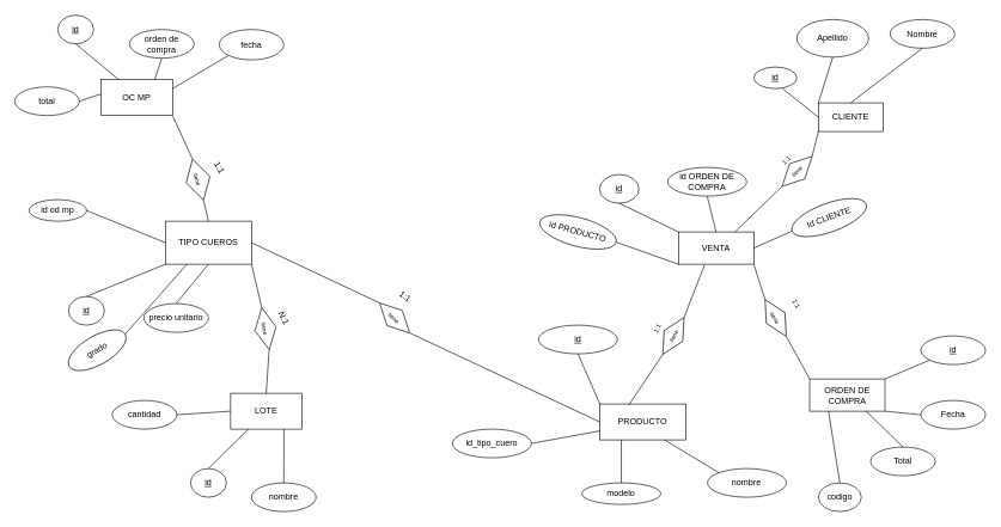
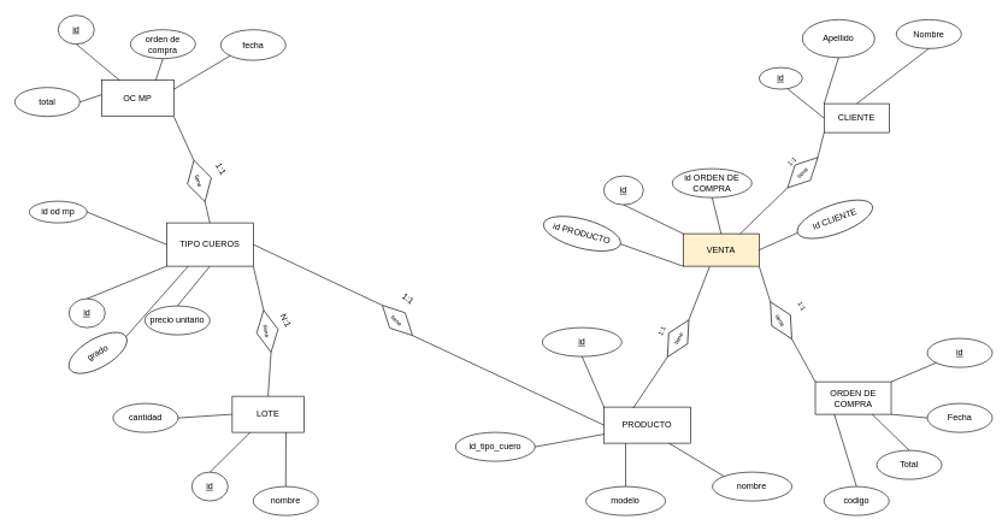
  <mxCell id="0" />
  <mxCell id="1" parent="0" />
  <mxCell id="2" value="&lt;u&gt;id&lt;/u&gt;" style="ellipse;whiteSpace=wrap;html=1;" parent="1" vertex="1"><mxGeometry x="80" y="20.66" width="50" height="40" as="geometry" /></mxCell>
  <mxCell id="3" value="total" style="ellipse;whiteSpace=wrap;html=1;" parent="1" vertex="1"><mxGeometry x="20" y="120.66" width="90" height="40" as="geometry" /></mxCell>
  <mxCell id="4" value="OC MP" style="rounded=0;whiteSpace=wrap;html=1;" parent="1" vertex="1"><mxGeometry x="140" y="110.66" width="100" height="50" as="geometry" /></mxCell>
  <mxCell id="5" value="orden de compra" style="ellipse;whiteSpace=wrap;html=1;" parent="1" vertex="1"><mxGeometry x="180" y="40.66" width="90" height="40" as="geometry" /></mxCell>
  <mxCell id="6" value="LOTE" style="rounded=0;whiteSpace=wrap;html=1;" parent="1" vertex="1"><mxGeometry x="320.95" y="548" width="99.05" height="50" as="geometry" /></mxCell>
  <mxCell id="7" value="&lt;u&gt;id&lt;/u&gt;" style="ellipse;whiteSpace=wrap;html=1;" parent="1" vertex="1"><mxGeometry x="265" y="653" width="50" height="40" as="geometry" /></mxCell>
  <mxCell id="8" value="nombre" style="ellipse;whiteSpace=wrap;html=1;" parent="1" vertex="1"><mxGeometry x="350" y="673" width="90" height="40" as="geometry" /></mxCell>
  <mxCell id="9" value="" style="endArrow=none;html=1;entryX=0.5;entryY=1;entryDx=0;entryDy=0;exitX=0.75;exitY=0;exitDx=0;exitDy=0;" parent="1" source="4" target="5" edge="1"><mxGeometry width="50" height="50" relative="1" as="geometry"><mxPoint x="255" y="230.66" as="sourcePoint" /><mxPoint x="225" y="170.66" as="targetPoint" /></mxGeometry></mxCell>
  <mxCell id="10" value="" style="endArrow=none;html=1;entryX=0.5;entryY=1;entryDx=0;entryDy=0;exitX=0.25;exitY=0;exitDx=0;exitDy=0;" parent="1" source="4" target="2" edge="1"><mxGeometry width="50" height="50" relative="1" as="geometry"><mxPoint x="170" y="110.66" as="sourcePoint" /><mxPoint x="235" y="90.66" as="targetPoint" /></mxGeometry></mxCell>
  <mxCell id="11" value="" style="endArrow=none;html=1;entryX=1;entryY=0.5;entryDx=0;entryDy=0;" parent="1" target="3" edge="1"><mxGeometry width="50" height="50" relative="1" as="geometry"><mxPoint x="140" y="130.66" as="sourcePoint" /><mxPoint x="135" y="70.66" as="targetPoint" /></mxGeometry></mxCell>
  <mxCell id="12" value="" style="endArrow=none;html=1;entryX=0.25;entryY=1;entryDx=0;entryDy=0;exitX=0.5;exitY=0;exitDx=0;exitDy=0;" parent="1" source="7" target="6" edge="1"><mxGeometry width="50" height="50" relative="1" as="geometry"><mxPoint x="680" y="723" as="sourcePoint" /><mxPoint x="255" y="658" as="targetPoint" /></mxGeometry></mxCell>
  <mxCell id="13" value="" style="endArrow=none;html=1;entryX=0.75;entryY=1;entryDx=0;entryDy=0;exitX=0.5;exitY=0;exitDx=0;exitDy=0;" parent="1" source="8" target="6" edge="1"><mxGeometry width="50" height="50" relative="1" as="geometry"><mxPoint x="485" y="608" as="sourcePoint" /><mxPoint x="535" y="648" as="targetPoint" /></mxGeometry></mxCell>
  <mxCell id="14" value="cantidad" style="ellipse;whiteSpace=wrap;html=1;" parent="1" vertex="1"><mxGeometry x="155.95" y="558" width="90" height="40" as="geometry" /></mxCell>
  <mxCell id="15" value="" style="endArrow=none;html=1;entryX=0;entryY=0.5;entryDx=0;entryDy=0;exitX=1;exitY=0.5;exitDx=0;exitDy=0;" parent="1" target="6" edge="1" source="14"><mxGeometry width="50" height="50" relative="1" as="geometry"><mxPoint x="557" y="748" as="sourcePoint" /><mxPoint x="585" y="698" as="targetPoint" /></mxGeometry></mxCell>
  <mxCell id="16" value="ORDEN DE COMPRA" style="rounded=0;whiteSpace=wrap;html=1;" parent="1" vertex="1"><mxGeometry x="1127.86" y="528" width="105" height="45" as="geometry" /></mxCell>
  <mxCell id="17" value="&lt;u&gt;id&lt;/u&gt;" style="ellipse;whiteSpace=wrap;html=1;" parent="1" vertex="1"><mxGeometry x="1282.86" y="468" width="90" height="40" as="geometry" /></mxCell>
  <mxCell id="18" value="CLIENTE" style="rounded=0;whiteSpace=wrap;html=1;" parent="1" vertex="1"><mxGeometry x="1140" y="143" width="90" height="40" as="geometry" /></mxCell>
  <mxCell id="19" value="&lt;u&gt;id&lt;/u&gt;" style="ellipse;whiteSpace=wrap;html=1;" parent="1" vertex="1"><mxGeometry x="1050" y="93" width="60" height="30" as="geometry" /></mxCell>
  <mxCell id="20" value="Nombre" style="ellipse;whiteSpace=wrap;html=1;" parent="1" vertex="1"><mxGeometry x="1240" y="26.75" width="90" height="40" as="geometry" /></mxCell>
  <mxCell id="21" value="Apellido" style="ellipse;whiteSpace=wrap;html=1;" parent="1" vertex="1"><mxGeometry x="1110" y="26.75" width="100" height="52.5" as="geometry" /></mxCell>
  <mxCell id="22" value="" style="endArrow=none;html=1;exitX=0;exitY=0.5;exitDx=0;exitDy=0;entryX=0.667;entryY=1;entryDx=0;entryDy=0;entryPerimeter=0;" parent="1" source="18" target="19" edge="1"><mxGeometry width="50" height="50" relative="1" as="geometry"><mxPoint x="1185" y="253" as="sourcePoint" /><mxPoint x="1100" y="133" as="targetPoint" /></mxGeometry></mxCell>
  <mxCell id="23" value="" style="endArrow=none;html=1;exitX=0;exitY=0;exitDx=0;exitDy=0;entryX=0.5;entryY=1;entryDx=0;entryDy=0;" parent="1" source="18" target="21" edge="1"><mxGeometry width="50" height="50" relative="1" as="geometry"><mxPoint x="1190" y="173" as="sourcePoint" /><mxPoint x="1140" y="93" as="targetPoint" /></mxGeometry></mxCell>
  <mxCell id="24" value="" style="endArrow=none;html=1;exitX=0.5;exitY=0;exitDx=0;exitDy=0;entryX=0.5;entryY=1;entryDx=0;entryDy=0;" parent="1" source="18" target="20" edge="1"><mxGeometry width="50" height="50" relative="1" as="geometry"><mxPoint x="1190" y="153" as="sourcePoint" /><mxPoint x="1170" y="89.25" as="targetPoint" /></mxGeometry></mxCell>
  <mxCell id="25" value="" style="endArrow=none;html=1;exitX=1;exitY=0;exitDx=0;exitDy=0;" parent="1" source="16" target="17" edge="1"><mxGeometry width="50" height="50" relative="1" as="geometry"><mxPoint x="1232.86" y="543" as="sourcePoint" /><mxPoint x="1232.86" y="473" as="targetPoint" /></mxGeometry></mxCell>
  <mxCell id="26" value="Fecha" style="ellipse;whiteSpace=wrap;html=1;" parent="1" vertex="1"><mxGeometry x="1282.86" y="558" width="90" height="40" as="geometry" /></mxCell>
  <mxCell id="27" value="" style="endArrow=none;html=1;exitX=1;exitY=1;exitDx=0;exitDy=0;entryX=0;entryY=0.5;entryDx=0;entryDy=0;" parent="1" source="16" target="26" edge="1"><mxGeometry width="50" height="50" relative="1" as="geometry"><mxPoint x="1242.86" y="538" as="sourcePoint" /><mxPoint x="1305.337" y="511.822" as="targetPoint" /></mxGeometry></mxCell>
  <mxCell id="28" value="PRODUCTO" style="rounded=0;whiteSpace=wrap;html=1;" parent="1" vertex="1"><mxGeometry x="835.42" y="563" width="120" height="50" as="geometry" /></mxCell>
  <mxCell id="29" value="&lt;u&gt;id&lt;/u&gt;" style="ellipse;whiteSpace=wrap;html=1;" parent="1" vertex="1"><mxGeometry x="750" y="453" width="110" height="40" as="geometry" /></mxCell>
  <mxCell id="30" value="nombre" style="ellipse;whiteSpace=wrap;html=1;" parent="1" vertex="1"><mxGeometry x="985.42" y="653" width="110" height="40" as="geometry" /></mxCell>
- <mxCell id="31" value="modelo" style="ellipse;whiteSpace=wrap;html=1;" parent="1" vertex="1"><mxGeometry x="810.42" y="673" width="110" height="30" as="geometry" /></mxCell>
+ <mxCell id="31" value="modelo" style="ellipse;whiteSpace=wrap;html=1;" parent="1" vertex="1"><mxGeometry x="810.42" y="673" width="110" height="40" as="geometry" /></mxCell>
  <mxCell id="32" value="" style="endArrow=none;html=1;entryX=0.25;entryY=1;entryDx=0;entryDy=0;" parent="1" source="31" target="28" edge="1"><mxGeometry width="50" height="50" relative="1" as="geometry"><mxPoint x="795.42" y="633" as="sourcePoint" /><mxPoint x="845.42" y="623" as="targetPoint" /></mxGeometry></mxCell>
  <mxCell id="33" value="" style="endArrow=none;html=1;entryX=0.75;entryY=1;entryDx=0;entryDy=0;exitX=0;exitY=0;exitDx=0;exitDy=0;" parent="1" source="30" target="28" edge="1"><mxGeometry width="50" height="50" relative="1" as="geometry"><mxPoint x="875.42" y="683" as="sourcePoint" /><mxPoint x="875.42" y="623" as="targetPoint" /></mxGeometry></mxCell>
  <mxCell id="34" value="" style="endArrow=none;html=1;entryX=0.5;entryY=1;entryDx=0;entryDy=0;exitX=0;exitY=0;exitDx=0;exitDy=0;" parent="1" source="28" target="29" edge="1"><mxGeometry width="50" height="50" relative="1" as="geometry"><mxPoint x="821.713" y="603.001" as="sourcePoint" /><mxPoint x="745.42" y="557.21" as="targetPoint" /></mxGeometry></mxCell>
  <mxCell id="35" value="Total" style="ellipse;whiteSpace=wrap;html=1;" parent="1" vertex="1"><mxGeometry x="1212.86" y="623" width="90" height="40" as="geometry" /></mxCell>
  <mxCell id="36" value="" style="endArrow=none;html=1;exitX=0.75;exitY=1;exitDx=0;exitDy=0;entryX=0.5;entryY=0;entryDx=0;entryDy=0;" parent="1" source="16" edge="1" target="35"><mxGeometry width="50" height="50" relative="1" as="geometry"><mxPoint x="1212.86" y="588" as="sourcePoint" /><mxPoint x="1252.86" y="618" as="targetPoint" /></mxGeometry></mxCell>
- <mxCell id="37" value="VENTA" style="rounded=0;whiteSpace=wrap;html=1;" vertex="1" parent="1"><mxGeometry x="945" y="323" width="105" height="45" as="geometry" /></mxCell>
+ <mxCell id="37" value="VENTA" style="rounded=0;whiteSpace=wrap;html=1;fillColor=#fff2cc;" vertex="1" parent="1"><mxGeometry x="945" y="323" width="105" height="45" as="geometry" /></mxCell>
  <mxCell id="38" value="&lt;u&gt;id&lt;/u&gt;" style="ellipse;whiteSpace=wrap;html=1;" vertex="1" parent="1"><mxGeometry x="835" y="243" width="55" height="40" as="geometry" /></mxCell>
  <mxCell id="39" value="id ORDEN DE COMPRA" style="ellipse;whiteSpace=wrap;html=1;" vertex="1" parent="1"><mxGeometry x="930" y="233" width="110" height="40" as="geometry" /></mxCell>
  <mxCell id="40" value="" style="endArrow=none;html=1;exitX=0.5;exitY=1;exitDx=0;exitDy=0;entryX=0.5;entryY=0;entryDx=0;entryDy=0;" edge="1" parent="1" source="39" target="37"><mxGeometry width="50" height="50" relative="1" as="geometry"><mxPoint x="960" y="363" as="sourcePoint" /><mxPoint x="1011.25" y="413" as="targetPoint" /></mxGeometry></mxCell>
  <mxCell id="41" value="" style="endArrow=none;html=1;entryX=0;entryY=0;entryDx=0;entryDy=0;exitX=0.5;exitY=1;exitDx=0;exitDy=0;" edge="1" parent="1" source="38" target="37"><mxGeometry width="50" height="50" relative="1" as="geometry"><mxPoint x="1004" y="290" as="sourcePoint" /><mxPoint x="1050" y="323" as="targetPoint" /></mxGeometry></mxCell>
  <mxCell id="42" value="id PRODUCTO" style="ellipse;whiteSpace=wrap;html=1;rotation=15;" vertex="1" parent="1"><mxGeometry x="750" y="303" width="110" height="40" as="geometry" /></mxCell>
  <mxCell id="43" value="" style="endArrow=none;html=1;entryX=0;entryY=1;entryDx=0;entryDy=0;exitX=1;exitY=0.5;exitDx=0;exitDy=0;" edge="1" parent="1" source="42" target="37"><mxGeometry width="50" height="50" relative="1" as="geometry"><mxPoint x="872.5" y="293" as="sourcePoint" /><mxPoint x="955" y="333" as="targetPoint" /></mxGeometry></mxCell>
  <mxCell id="44" value="Id CLIENTE" style="ellipse;whiteSpace=wrap;html=1;rotation=-20;" vertex="1" parent="1"><mxGeometry x="1100" y="283" width="110" height="40" as="geometry" /></mxCell>
  <mxCell id="45" value="" style="endArrow=none;html=1;exitX=0;exitY=0.5;exitDx=0;exitDy=0;entryX=1;entryY=0.5;entryDx=0;entryDy=0;" edge="1" parent="1" source="44" target="37"><mxGeometry width="50" height="50" relative="1" as="geometry"><mxPoint x="995" y="283" as="sourcePoint" /><mxPoint x="1007.5" y="333" as="targetPoint" /></mxGeometry></mxCell>
  <mxCell id="46" value="&lt;font style=&quot;font-size: 8px&quot;&gt;tiene&lt;/font&gt;" style="rhombus;whiteSpace=wrap;html=1;rotation=-45;" vertex="1" parent="1"><mxGeometry x="1080.89" y="223.44" width="59.05" height="30" as="geometry" /></mxCell>
  <mxCell id="47" value="" style="endArrow=none;html=1;exitX=0;exitY=0.5;exitDx=0;exitDy=0;entryX=0.75;entryY=0;entryDx=0;entryDy=0;" edge="1" parent="1" source="46" target="37"><mxGeometry width="50" height="50" relative="1" as="geometry"><mxPoint x="995" y="283" as="sourcePoint" /><mxPoint x="1007.5" y="333" as="targetPoint" /></mxGeometry></mxCell>
  <mxCell id="48" value="" style="endArrow=none;html=1;exitX=0;exitY=1;exitDx=0;exitDy=0;entryX=1;entryY=0.5;entryDx=0;entryDy=0;" edge="1" parent="1" source="18" target="46"><mxGeometry width="50" height="50" relative="1" as="geometry"><mxPoint x="1099.538" y="269.317" as="sourcePoint" /><mxPoint x="1033.75" y="333" as="targetPoint" /></mxGeometry></mxCell>
  <mxCell id="49" value="&lt;font style=&quot;font-size: 9px&quot;&gt;1:1&lt;/font&gt;" style="text;html=1;align=center;verticalAlign=middle;resizable=0;points=[];autosize=1;rotation=-45;" vertex="1" parent="1"><mxGeometry x="1080" y="213" width="30" height="20" as="geometry" /></mxCell>
  <mxCell id="50" value="&lt;font style=&quot;font-size: 8px&quot;&gt;tiene&lt;/font&gt;" style="rhombus;whiteSpace=wrap;html=1;rotation=60;" vertex="1" parent="1"><mxGeometry x="1050.95" y="428" width="59.05" height="30" as="geometry" /></mxCell>
  <mxCell id="51" value="" style="endArrow=none;html=1;exitX=0;exitY=0.5;exitDx=0;exitDy=0;entryX=1;entryY=1;entryDx=0;entryDy=0;" edge="1" parent="1" source="50" target="37"><mxGeometry width="50" height="50" relative="1" as="geometry"><mxPoint x="901.25" y="513" as="sourcePoint" /><mxPoint x="930" y="553" as="targetPoint" /></mxGeometry></mxCell>
  <mxCell id="52" value="" style="endArrow=none;html=1;exitX=0;exitY=0;exitDx=0;exitDy=0;entryX=1;entryY=0.5;entryDx=0;entryDy=0;" edge="1" parent="1" target="50" source="16"><mxGeometry width="50" height="50" relative="1" as="geometry"><mxPoint x="1079.11" y="528" as="sourcePoint" /><mxPoint x="932.86" y="678" as="targetPoint" /></mxGeometry></mxCell>
  <mxCell id="53" value="&lt;font style=&quot;font-size: 9px&quot;&gt;1:1&lt;/font&gt;" style="text;html=1;align=center;verticalAlign=middle;resizable=0;points=[];autosize=1;rotation=60;" vertex="1" parent="1"><mxGeometry x="1095.42" y="413" width="30" height="20" as="geometry" /></mxCell>
  <mxCell id="54" value="&lt;font style=&quot;font-size: 8px&quot;&gt;tiene&lt;/font&gt;" style="rhombus;whiteSpace=wrap;html=1;rotation=-60;" vertex="1" parent="1"><mxGeometry x="908.51" y="453" width="59.05" height="30" as="geometry" /></mxCell>
  <mxCell id="55" value="" style="endArrow=none;html=1;exitX=1;exitY=0.5;exitDx=0;exitDy=0;entryX=0.347;entryY=1.019;entryDx=0;entryDy=0;entryPerimeter=0;" edge="1" parent="1" source="54" target="37"><mxGeometry width="50" height="50" relative="1" as="geometry"><mxPoint x="758.81" y="538" as="sourcePoint" /><mxPoint x="907.56" y="393" as="targetPoint" /></mxGeometry></mxCell>
  <mxCell id="56" value="" style="endArrow=none;html=1;exitX=0.336;exitY=0.031;exitDx=0;exitDy=0;exitPerimeter=0;entryX=0;entryY=0.5;entryDx=0;entryDy=0;" edge="1" parent="1" target="54" source="28"><mxGeometry width="50" height="50" relative="1" as="geometry"><mxPoint x="985.42" y="553" as="sourcePoint" /><mxPoint x="940" y="523" as="targetPoint" /></mxGeometry></mxCell>
  <mxCell id="57" value="&lt;font style=&quot;font-size: 9px&quot;&gt;1:1&lt;/font&gt;" style="text;html=1;align=center;verticalAlign=middle;resizable=0;points=[];autosize=1;rotation=-65;" vertex="1" parent="1"><mxGeometry x="900" y="448" width="30" height="20" as="geometry" /></mxCell>
  <mxCell id="58" value="TIPO CUEROS" style="rounded=0;whiteSpace=wrap;html=1;" vertex="1" parent="1"><mxGeometry x="230" y="308" width="120" height="60" as="geometry" /></mxCell>
  <mxCell id="59" value="precio unitario" style="ellipse;whiteSpace=wrap;html=1;" vertex="1" parent="1"><mxGeometry x="200" y="423" width="90" height="40" as="geometry" /></mxCell>
  <mxCell id="60" value="grado" style="ellipse;whiteSpace=wrap;html=1;rotation=-30;" vertex="1" parent="1"><mxGeometry x="90" y="468" width="90" height="40" as="geometry" /></mxCell>
  <mxCell id="61" value="" style="endArrow=none;html=1;entryX=0.25;entryY=1;entryDx=0;entryDy=0;exitX=1;exitY=0.5;exitDx=0;exitDy=0;" edge="1" parent="1" source="60" target="58"><mxGeometry width="50" height="50" relative="1" as="geometry"><mxPoint x="355" y="398" as="sourcePoint" /><mxPoint x="340" y="443" as="targetPoint" /></mxGeometry></mxCell>
  <mxCell id="62" value="&lt;font style=&quot;font-size: 8px&quot;&gt;tiene&lt;/font&gt;" style="rhombus;whiteSpace=wrap;html=1;rotation=80;" vertex="1" parent="1"><mxGeometry x="340" y="443" width="59.05" height="30" as="geometry" /></mxCell>
  <mxCell id="63" value="" style="endArrow=none;html=1;exitX=0;exitY=0.5;exitDx=0;exitDy=0;entryX=1;entryY=1;entryDx=0;entryDy=0;" edge="1" parent="1" source="62" target="58"><mxGeometry width="50" height="50" relative="1" as="geometry"><mxPoint x="224.11" y="718.44" as="sourcePoint" /><mxPoint x="320" y="838" as="targetPoint" /></mxGeometry></mxCell>
  <mxCell id="64" value="" style="endArrow=none;html=1;exitX=0.5;exitY=0;exitDx=0;exitDy=0;entryX=1;entryY=0.5;entryDx=0;entryDy=0;" edge="1" parent="1" target="62" source="6"><mxGeometry width="50" height="50" relative="1" as="geometry"><mxPoint x="462.86" y="638.44" as="sourcePoint" /><mxPoint x="262.86" y="768.44" as="targetPoint" /></mxGeometry></mxCell>
  <mxCell id="65" value="&lt;u&gt;id&lt;/u&gt;" style="ellipse;whiteSpace=wrap;html=1;" vertex="1" parent="1"><mxGeometry x="95" y="413" width="50" height="40" as="geometry" /></mxCell>
  <mxCell id="66" value="" style="endArrow=none;html=1;entryX=0;entryY=1;entryDx=0;entryDy=0;exitX=0.5;exitY=0;exitDx=0;exitDy=0;" edge="1" parent="1" source="65" target="58"><mxGeometry width="50" height="50" relative="1" as="geometry"><mxPoint x="406.029" y="415.5" as="sourcePoint" /><mxPoint x="360" y="378" as="targetPoint" /></mxGeometry></mxCell>
  <mxCell id="67" value="&lt;font style=&quot;font-size: 8px&quot;&gt;tiene&lt;/font&gt;" style="rhombus;whiteSpace=wrap;html=1;rotation=75;" vertex="1" parent="1"><mxGeometry x="245.95" y="233" width="59.05" height="34.21" as="geometry" /></mxCell>
  <mxCell id="68" value="" style="endArrow=none;html=1;exitX=0;exitY=0.5;exitDx=0;exitDy=0;entryX=1;entryY=1;entryDx=0;entryDy=0;" edge="1" parent="1" source="67" target="4"><mxGeometry width="50" height="50" relative="1" as="geometry"><mxPoint x="279.426" y="213.003" as="sourcePoint" /><mxPoint x="215" y="250.66" as="targetPoint" /></mxGeometry></mxCell>
  <mxCell id="69" value="" style="endArrow=none;html=1;entryX=1;entryY=0.5;entryDx=0;entryDy=0;exitX=0.5;exitY=0;exitDx=0;exitDy=0;" edge="1" parent="1" target="67" source="58"><mxGeometry width="50" height="50" relative="1" as="geometry"><mxPoint x="230" y="308" as="sourcePoint" /><mxPoint x="17.86" y="208.44" as="targetPoint" /></mxGeometry></mxCell>
  <mxCell id="70" value="id od mp" style="ellipse;whiteSpace=wrap;html=1;" vertex="1" parent="1"><mxGeometry x="40" y="278" width="80" height="30" as="geometry" /></mxCell>
  <mxCell id="71" value="" style="endArrow=none;html=1;exitX=1;exitY=0.5;exitDx=0;exitDy=0;entryX=0;entryY=0.5;entryDx=0;entryDy=0;" edge="1" parent="1" source="70" target="58"><mxGeometry width="50" height="50" relative="1" as="geometry"><mxPoint x="100" y="303" as="sourcePoint" /><mxPoint x="145" y="308" as="targetPoint" /></mxGeometry></mxCell>
  <mxCell id="72" value="1:1" style="text;html=1;align=center;verticalAlign=middle;resizable=0;points=[];autosize=1;rotation=60;" vertex="1" parent="1"><mxGeometry x="290" y="223.44" width="30" height="20" as="geometry" /></mxCell>
  <mxCell id="73" value="N:1" style="text;html=1;align=center;verticalAlign=middle;resizable=0;points=[];autosize=1;rotation=65;" vertex="1" parent="1"><mxGeometry x="380" y="433" width="30" height="20" as="geometry" /></mxCell>
  <mxCell id="74" value="" style="endArrow=none;html=1;entryX=0.5;entryY=1;entryDx=0;entryDy=0;exitX=0.5;exitY=0;exitDx=0;exitDy=0;" edge="1" parent="1" source="59" target="58"><mxGeometry width="50" height="50" relative="1" as="geometry"><mxPoint x="183.971" y="475.5" as="sourcePoint" /><mxPoint x="270" y="378" as="targetPoint" /></mxGeometry></mxCell>
  <mxCell id="75" value="&lt;font style=&quot;font-size: 8px&quot;&gt;tiene&lt;/font&gt;" style="rhombus;whiteSpace=wrap;html=1;rotation=45;" vertex="1" parent="1"><mxGeometry x="520" y="428" width="59.05" height="30" as="geometry" /></mxCell>
  <mxCell id="76" value="" style="endArrow=none;html=1;exitX=0;exitY=0.5;exitDx=0;exitDy=0;entryX=1;entryY=0.5;entryDx=0;entryDy=0;" edge="1" parent="1" source="75" target="58"><mxGeometry width="50" height="50" relative="1" as="geometry"><mxPoint x="404.11" y="703.44" as="sourcePoint" /><mxPoint x="530" y="353" as="targetPoint" /></mxGeometry></mxCell>
  <mxCell id="77" value="" style="endArrow=none;html=1;exitX=0;exitY=0.5;exitDx=0;exitDy=0;entryX=1;entryY=0.5;entryDx=0;entryDy=0;" edge="1" parent="1" target="75" source="28"><mxGeometry width="50" height="50" relative="1" as="geometry"><mxPoint x="550.475" y="533" as="sourcePoint" /><mxPoint x="442.86" y="753.44" as="targetPoint" /></mxGeometry></mxCell>
  <mxCell id="78" value="1:1" style="text;html=1;align=center;verticalAlign=middle;resizable=0;points=[];autosize=1;rotation=35;" vertex="1" parent="1"><mxGeometry x="549.05" y="403" width="30" height="20" as="geometry" /></mxCell>
  <mxCell id="79" value="fecha" style="ellipse;whiteSpace=wrap;html=1;" vertex="1" parent="1"><mxGeometry x="305" y="40.66" width="90" height="42.34" as="geometry" /></mxCell>
  <mxCell id="80" value="" style="endArrow=none;html=1;entryX=0;entryY=1;entryDx=0;entryDy=0;exitX=1;exitY=0.25;exitDx=0;exitDy=0;" edge="1" parent="1" source="4" target="79"><mxGeometry width="50" height="50" relative="1" as="geometry"><mxPoint x="225" y="120.66" as="sourcePoint" /><mxPoint x="235" y="90.66" as="targetPoint" /></mxGeometry></mxCell>
  <mxCell id="81" value="id_tipo_cuero" style="ellipse;whiteSpace=wrap;html=1;" vertex="1" parent="1"><mxGeometry x="630" y="598" width="110" height="40" as="geometry" /></mxCell>
  <mxCell id="82" value="" style="endArrow=none;html=1;entryX=0;entryY=0.75;entryDx=0;entryDy=0;exitX=1;exitY=0.5;exitDx=0;exitDy=0;" edge="1" parent="1" source="81" target="28"><mxGeometry width="50" height="50" relative="1" as="geometry"><mxPoint x="780" y="683" as="sourcePoint" /><mxPoint x="845.42" y="623" as="targetPoint" /></mxGeometry></mxCell>
- <mxCell id="83" value="codigo" style="ellipse;whiteSpace=wrap;html=1;" vertex="1" parent="1"><mxGeometry x="1139.94" y="673" width="60" height="40" as="geometry" /></mxCell>
+ <mxCell id="83" value="codigo" style="ellipse;whiteSpace=wrap;html=1;" vertex="1" parent="1"><mxGeometry x="1139.94" y="673" width="90" height="40" as="geometry" /></mxCell>
  <mxCell id="84" value="" style="endArrow=none;html=1;exitX=0.25;exitY=1;exitDx=0;exitDy=0;entryX=0.5;entryY=0;entryDx=0;entryDy=0;" edge="1" parent="1" source="16" target="83"><mxGeometry width="50" height="50" relative="1" as="geometry"><mxPoint x="1216.61" y="583" as="sourcePoint" /><mxPoint x="1267.86" y="633" as="targetPoint" /></mxGeometry></mxCell>
